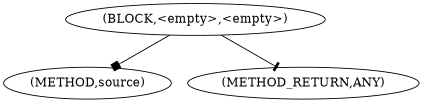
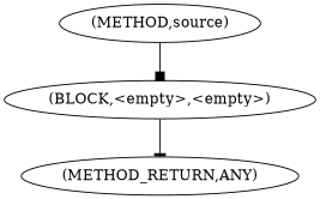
  digraph {
    n1 [label=<(METHOD,source)>]
    n2 [label=<(BLOCK,&lt;empty&gt;,&lt;empty&gt;)>]
    n3 [label=<(METHOD_RETURN,ANY)>]
-   n2 -> n1 [arrowhead=box]
+   n1 -> n2 [arrowhead=box]
    n2 -> n3 [arrowhead=tee]
  }
